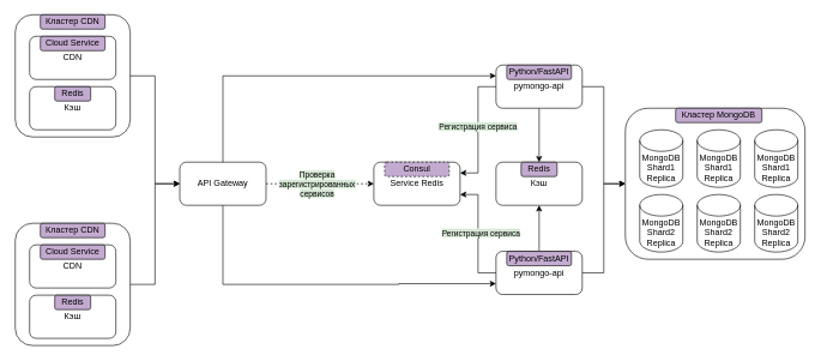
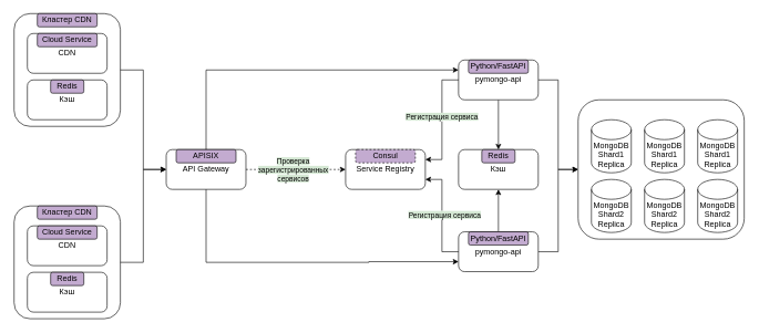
  <mxCell id="0" />
  <mxCell id="1" parent="0" />
  <mxCell id="2" style="edgeStyle=orthogonalEdgeStyle;rounded=0;orthogonalLoop=1;jettySize=auto;html=1;entryX=0;entryY=0.5;entryDx=0;entryDy=0;" parent="1" source="19" target="22" edge="1"><mxGeometry relative="1" as="geometry" /></mxCell>
  <mxCell id="3" style="edgeStyle=orthogonalEdgeStyle;rounded=0;orthogonalLoop=1;jettySize=auto;html=1;" parent="1" source="19" target="14" edge="1"><mxGeometry relative="1" as="geometry" /></mxCell>
  <mxCell id="4" style="edgeStyle=orthogonalEdgeStyle;rounded=0;orthogonalLoop=1;jettySize=auto;html=1;entryX=0;entryY=0.5;entryDx=0;entryDy=0;" parent="1" source="16" target="22" edge="1"><mxGeometry relative="1" as="geometry" /></mxCell>
  <mxCell id="5" style="edgeStyle=orthogonalEdgeStyle;rounded=0;orthogonalLoop=1;jettySize=auto;html=1;" parent="1" source="16" target="13" edge="1"><mxGeometry relative="1" as="geometry" /></mxCell>
  <mxCell id="6" value="" style="group" parent="1" vertex="1" connectable="0"><mxGeometry x="249" y="225" width="120" height="60" as="geometry" /></mxCell>
  <mxCell id="7" value="API Gateway" style="rounded=1;whiteSpace=wrap;html=1;" parent="6" vertex="1"><mxGeometry width="120" height="60" as="geometry" /></mxCell>
+ <mxCell id="8" value="APISIX" style="rounded=1;whiteSpace=wrap;html=1;fillColor=#C3ABD0;" parent="6" vertex="1"><mxGeometry x="15" width="90" height="20" as="geometry" /></mxCell>
  <mxCell id="9" value="" style="group" parent="1" vertex="1" connectable="0"><mxGeometry x="519" y="225" width="120" height="60" as="geometry" /></mxCell>
- <mxCell id="10" value="Service Redis" style="rounded=1;whiteSpace=wrap;html=1;" parent="9" vertex="1"><mxGeometry width="120" height="60" as="geometry" /></mxCell>
+ <mxCell id="10" value="Service Registry" style="rounded=1;whiteSpace=wrap;html=1;" parent="9" vertex="1"><mxGeometry width="120" height="60" as="geometry" /></mxCell>
  <mxCell id="11" value="Consul" style="rounded=1;whiteSpace=wrap;html=1;fillColor=#C3ABD0;dashed=1;" parent="9" vertex="1"><mxGeometry x="15" width="90" height="20" as="geometry" /></mxCell>
  <mxCell id="12" value="" style="group" parent="1" vertex="1" connectable="0"><mxGeometry x="689" y="225" width="120" height="60" as="geometry" /></mxCell>
  <mxCell id="13" value="&lt;span style=&quot;&quot;&gt;Кэш&lt;/span&gt;" style="rounded=1;whiteSpace=wrap;html=1;verticalAlign=middle;labelBackgroundColor=#FFFFFF;fontColor=#000000;labelBorderColor=none;textShadow=0;" parent="12" vertex="1"><mxGeometry width="120" height="60" as="geometry" /></mxCell>
  <mxCell id="14" value="Redis" style="rounded=1;whiteSpace=wrap;html=1;fillColor=#C3ABD0;" parent="12" vertex="1"><mxGeometry x="35" width="50" height="20" as="geometry" /></mxCell>
  <mxCell id="15" value="" style="group" parent="1" vertex="1" connectable="0"><mxGeometry x="689" y="349" width="120" height="60" as="geometry" /></mxCell>
  <mxCell id="16" value="pymongo-api" style="rounded=1;whiteSpace=wrap;html=1;" parent="15" vertex="1"><mxGeometry width="120" height="60" as="geometry" /></mxCell>
  <mxCell id="17" value="Python/FastAPI" style="rounded=1;whiteSpace=wrap;html=1;fillColor=#C3ABD0;" parent="15" vertex="1"><mxGeometry x="15" width="90" height="20" as="geometry" /></mxCell>
  <mxCell id="18" value="" style="group" parent="1" vertex="1" connectable="0"><mxGeometry x="689" y="90" width="120" height="60" as="geometry" /></mxCell>
  <mxCell id="19" value="pymongo-api" style="rounded=1;whiteSpace=wrap;html=1;" parent="18" vertex="1"><mxGeometry width="120" height="60" as="geometry" /></mxCell>
  <mxCell id="20" value="Python/FastAPI" style="rounded=1;whiteSpace=wrap;html=1;fillColor=#C3ABD0;" parent="18" vertex="1"><mxGeometry x="15" width="90" height="20" as="geometry" /></mxCell>
  <mxCell id="21" value="" style="group" parent="1" vertex="1" connectable="0"><mxGeometry x="869" y="150" width="250" height="210" as="geometry" /></mxCell>
  <mxCell id="22" value="" style="rounded=1;whiteSpace=wrap;html=1;container=0;" parent="21" vertex="1"><mxGeometry width="250" height="210" as="geometry" /></mxCell>
- <mxCell id="23" value="Кластер MongoDB" style="rounded=1;whiteSpace=wrap;html=1;fillColor=#C3ABD0;" parent="21" vertex="1"><mxGeometry x="70" width="120" height="20" as="geometry" /></mxCell>
  <mxCell id="24" value="MongoDB&lt;div&gt;Shard2 Replica&lt;/div&gt;" style="shape=cylinder3;whiteSpace=wrap;html=1;boundedLbl=1;backgroundOutline=1;size=15;container=0;" parent="21" vertex="1"><mxGeometry x="100" y="120" width="60" height="80" as="geometry" /></mxCell>
  <mxCell id="25" value="MongoDB&lt;div&gt;Shard1&lt;/div&gt;&lt;div&gt;&lt;span style=&quot;background-color: transparent; color: light-dark(rgb(0, 0, 0), rgb(255, 255, 255));&quot;&gt;Replica&lt;/span&gt;&lt;/div&gt;" style="shape=cylinder3;whiteSpace=wrap;html=1;boundedLbl=1;backgroundOutline=1;size=15;container=0;" parent="21" vertex="1"><mxGeometry x="100" y="30" width="60" height="80" as="geometry" /></mxCell>
  <mxCell id="26" value="MongoDB&lt;div&gt;Shard2 Replica&lt;/div&gt;" style="shape=cylinder3;whiteSpace=wrap;html=1;boundedLbl=1;backgroundOutline=1;size=15;container=0;" parent="21" vertex="1"><mxGeometry x="180" y="120" width="60" height="80" as="geometry" /></mxCell>
  <mxCell id="27" value="MongoDB&lt;div&gt;Shard1&lt;/div&gt;&lt;div&gt;&lt;span style=&quot;background-color: transparent; color: light-dark(rgb(0, 0, 0), rgb(255, 255, 255));&quot;&gt;Replica&lt;/span&gt;&lt;/div&gt;" style="shape=cylinder3;whiteSpace=wrap;html=1;boundedLbl=1;backgroundOutline=1;size=15;container=0;" parent="21" vertex="1"><mxGeometry x="180" y="30" width="60" height="80" as="geometry" /></mxCell>
  <mxCell id="28" value="MongoDB&lt;div&gt;Shard1&lt;/div&gt;&lt;div&gt;&lt;span style=&quot;background-color: transparent; color: light-dark(rgb(0, 0, 0), rgb(255, 255, 255));&quot;&gt;Replica&lt;/span&gt;&lt;/div&gt;" style="shape=cylinder3;whiteSpace=wrap;html=1;boundedLbl=1;backgroundOutline=1;size=15;container=0;" parent="21" vertex="1"><mxGeometry x="20" y="30" width="60" height="80" as="geometry" /></mxCell>
  <mxCell id="29" value="MongoDB&lt;div&gt;Shard2 Replica&lt;/div&gt;" style="shape=cylinder3;whiteSpace=wrap;html=1;boundedLbl=1;backgroundOutline=1;size=15;container=0;" parent="21" vertex="1"><mxGeometry x="20" y="120" width="60" height="80" as="geometry" /></mxCell>
  <mxCell id="30" style="edgeStyle=orthogonalEdgeStyle;rounded=0;orthogonalLoop=1;jettySize=auto;html=1;dashed=1;" parent="1" source="7" target="10" edge="1"><mxGeometry relative="1" as="geometry" /></mxCell>
  <mxCell id="31" value="&lt;span style=&quot;background-color: rgb(213, 232, 212);&quot;&gt;Проверка&lt;/span&gt;&lt;div&gt;&lt;span style=&quot;background-color: rgb(213, 232, 212);&quot;&gt;зарегистрированных&lt;/span&gt;&lt;/div&gt;&lt;div&gt;&lt;span style=&quot;background-color: rgb(213, 232, 212);&quot;&gt;сервисов&lt;/span&gt;&lt;/div&gt;" style="edgeLabel;html=1;align=center;verticalAlign=middle;resizable=0;points=[];" parent="30" vertex="1" connectable="0"><mxGeometry x="0.075" y="-1" relative="1" as="geometry"><mxPoint x="-11" y="-1" as="offset" /></mxGeometry></mxCell>
  <mxCell id="32" style="edgeStyle=orthogonalEdgeStyle;rounded=0;orthogonalLoop=1;jettySize=auto;html=1;entryX=1;entryY=0.75;entryDx=0;entryDy=0;" parent="1" source="16" target="10" edge="1"><mxGeometry relative="1" as="geometry" /></mxCell>
  <mxCell id="33" value="&lt;span style=&quot;background-color: rgb(213, 232, 212);&quot;&gt;Регистрация сервиса&lt;/span&gt;" style="edgeLabel;html=1;align=center;verticalAlign=middle;resizable=0;points=[];" parent="32" vertex="1" connectable="0"><mxGeometry x="0.023" y="-3" relative="1" as="geometry"><mxPoint as="offset" /></mxGeometry></mxCell>
  <mxCell id="34" style="edgeStyle=orthogonalEdgeStyle;rounded=0;orthogonalLoop=1;jettySize=auto;html=1;entryX=1;entryY=0.25;entryDx=0;entryDy=0;" parent="1" source="19" target="10" edge="1"><mxGeometry relative="1" as="geometry" /></mxCell>
  <mxCell id="35" value="&lt;span style=&quot;background-color: rgb(213, 232, 212);&quot;&gt;Регистрация сервиса&lt;/span&gt;" style="edgeLabel;html=1;align=center;verticalAlign=middle;resizable=0;points=[];" parent="34" vertex="1" connectable="0"><mxGeometry x="-0.061" y="-1" relative="1" as="geometry"><mxPoint as="offset" /></mxGeometry></mxCell>
  <mxCell id="36" style="edgeStyle=orthogonalEdgeStyle;rounded=0;orthogonalLoop=1;jettySize=auto;html=1;entryX=0;entryY=0.25;entryDx=0;entryDy=0;" parent="1" source="7" target="19" edge="1"><mxGeometry relative="1" as="geometry"><mxPoint x="419" y="115" as="targetPoint" /><Array as="points"><mxPoint x="309" y="105" /></Array></mxGeometry></mxCell>
  <mxCell id="37" style="edgeStyle=orthogonalEdgeStyle;rounded=0;orthogonalLoop=1;jettySize=auto;html=1;entryX=0;entryY=0.75;entryDx=0;entryDy=0;" parent="1" source="7" target="16" edge="1"><mxGeometry relative="1" as="geometry"><Array as="points"><mxPoint x="309" y="395" /><mxPoint x="554" y="395" /><mxPoint x="554" y="394" /></Array></mxGeometry></mxCell>
  <mxCell id="38" value="" style="group" vertex="1" connectable="0" parent="1"><mxGeometry x="20" y="310" width="160" height="170" as="geometry" /></mxCell>
  <mxCell id="39" value="" style="rounded=1;whiteSpace=wrap;html=1;container=0;" vertex="1" parent="38"><mxGeometry width="160" height="170" as="geometry" /></mxCell>
  <mxCell id="40" value="CDN" style="rounded=1;whiteSpace=wrap;html=1;container=0;" vertex="1" parent="38"><mxGeometry x="20" y="30" width="120" height="60" as="geometry" /></mxCell>
  <mxCell id="41" value="Кластер CDN" style="rounded=1;whiteSpace=wrap;html=1;fillColor=#C3ABD0;container=0;" vertex="1" parent="38"><mxGeometry x="35" width="90" height="20" as="geometry" /></mxCell>
  <mxCell id="42" value="&lt;span style=&quot;&quot;&gt;Кэш&lt;/span&gt;" style="rounded=1;whiteSpace=wrap;html=1;verticalAlign=middle;labelBackgroundColor=#FFFFFF;fontColor=#000000;labelBorderColor=none;textShadow=0;container=0;" vertex="1" parent="38"><mxGeometry x="20" y="100" width="120" height="60" as="geometry" /></mxCell>
  <mxCell id="43" value="Redis" style="rounded=1;whiteSpace=wrap;html=1;fillColor=#C3ABD0;container=0;" vertex="1" parent="38"><mxGeometry x="55" y="100" width="50" height="20" as="geometry" /></mxCell>
  <mxCell id="44" value="Cloud Service" style="rounded=1;whiteSpace=wrap;html=1;fillColor=#C3ABD0;" vertex="1" parent="38"><mxGeometry x="35" y="30" width="90" height="20" as="geometry" /></mxCell>
  <mxCell id="45" value="" style="group" vertex="1" connectable="0" parent="1"><mxGeometry x="20" y="20" width="160" height="170" as="geometry" /></mxCell>
  <mxCell id="46" value="" style="rounded=1;whiteSpace=wrap;html=1;container=0;" vertex="1" parent="45"><mxGeometry width="160" height="170" as="geometry" /></mxCell>
  <mxCell id="47" value="CDN" style="rounded=1;whiteSpace=wrap;html=1;container=0;" vertex="1" parent="45"><mxGeometry x="20" y="30" width="120" height="60" as="geometry" /></mxCell>
  <mxCell id="48" value="Кластер CDN" style="rounded=1;whiteSpace=wrap;html=1;fillColor=#C3ABD0;container=0;" vertex="1" parent="45"><mxGeometry x="35" width="90" height="20" as="geometry" /></mxCell>
  <mxCell id="49" value="&lt;span style=&quot;&quot;&gt;Кэш&lt;/span&gt;" style="rounded=1;whiteSpace=wrap;html=1;verticalAlign=middle;labelBackgroundColor=#FFFFFF;fontColor=#000000;labelBorderColor=none;textShadow=0;container=0;" vertex="1" parent="45"><mxGeometry x="20" y="100" width="120" height="60" as="geometry" /></mxCell>
  <mxCell id="50" value="Redis" style="rounded=1;whiteSpace=wrap;html=1;fillColor=#C3ABD0;container=0;" vertex="1" parent="45"><mxGeometry x="55" y="100" width="50" height="20" as="geometry" /></mxCell>
  <mxCell id="51" value="Cloud Service" style="rounded=1;whiteSpace=wrap;html=1;fillColor=#C3ABD0;" vertex="1" parent="45"><mxGeometry x="35" y="30" width="90" height="20" as="geometry" /></mxCell>
  <mxCell id="52" style="edgeStyle=orthogonalEdgeStyle;rounded=0;orthogonalLoop=1;jettySize=auto;html=1;entryX=0;entryY=0.5;entryDx=0;entryDy=0;" edge="1" parent="1" source="39" target="7"><mxGeometry relative="1" as="geometry" /></mxCell>
  <mxCell id="53" style="edgeStyle=orthogonalEdgeStyle;rounded=0;orthogonalLoop=1;jettySize=auto;html=1;entryX=0;entryY=0.5;entryDx=0;entryDy=0;" edge="1" parent="1" source="46" target="7"><mxGeometry relative="1" as="geometry" /></mxCell>
